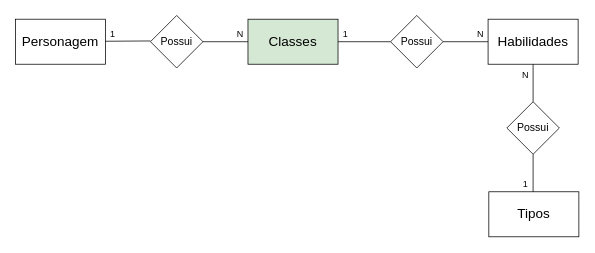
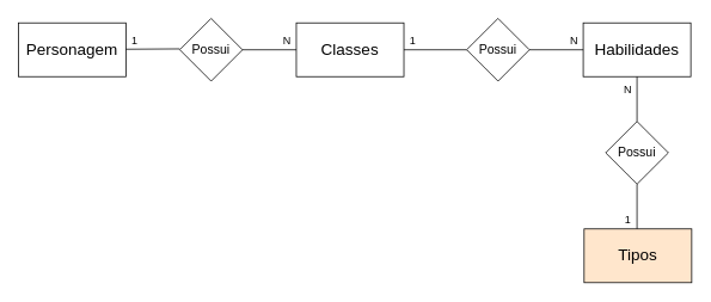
  <mxCell id="0" />
  <mxCell id="1" parent="0" />
  <mxCell id="2" value="&lt;font style=&quot;font-size: 18px&quot;&gt;Personagem&lt;/font&gt;" style="rounded=0;whiteSpace=wrap;html=1;" vertex="1" parent="1"><mxGeometry x="20" y="25" width="120" height="60" as="geometry" /></mxCell>
- <mxCell id="3" value="&lt;font style=&quot;font-size: 18px&quot;&gt;Classes&lt;/font&gt;" style="rounded=0;whiteSpace=wrap;html=1;fillColor=#d5e8d4;" vertex="1" parent="1"><mxGeometry x="330" y="25" width="120" height="60" as="geometry" /></mxCell>
+ <mxCell id="3" value="&lt;font style=&quot;font-size: 18px&quot;&gt;Classes&lt;/font&gt;" style="rounded=0;whiteSpace=wrap;html=1;" vertex="1" parent="1"><mxGeometry x="330" y="25" width="120" height="60" as="geometry" /></mxCell>
  <mxCell id="4" value="&lt;font style=&quot;font-size: 18px&quot;&gt;Habilidades&lt;/font&gt;" style="rounded=0;whiteSpace=wrap;html=1;" vertex="1" parent="1"><mxGeometry x="650" y="25" width="120" height="60" as="geometry" /></mxCell>
  <mxCell id="5" value="&lt;font style=&quot;font-size: 14px&quot;&gt;Possui&lt;/font&gt;" style="rhombus;whiteSpace=wrap;html=1;" vertex="1" parent="1"><mxGeometry x="200" y="20" width="70" height="70" as="geometry" /></mxCell>
  <mxCell id="6" value="&lt;font style=&quot;font-size: 14px&quot;&gt;Possui&lt;/font&gt;" style="rhombus;whiteSpace=wrap;html=1;" vertex="1" parent="1"><mxGeometry x="520" y="20" width="70" height="70" as="geometry" /></mxCell>
  <mxCell id="7" value="" style="endArrow=none;html=1;exitX=1;exitY=0.5;exitDx=0;exitDy=0;entryX=0;entryY=0.5;entryDx=0;entryDy=0;" edge="1" parent="1" source="5" target="3"><mxGeometry width="50" height="50" relative="1" as="geometry"><mxPoint x="390" y="135" as="sourcePoint" /><mxPoint x="440" y="85" as="targetPoint" /></mxGeometry></mxCell>
  <mxCell id="8" value="" style="endArrow=none;html=1;exitX=1;exitY=0.49;exitDx=0;exitDy=0;exitPerimeter=0;" edge="1" parent="1" source="2"><mxGeometry width="50" height="50" relative="1" as="geometry"><mxPoint x="150" y="54.41" as="sourcePoint" /><mxPoint x="200" y="54" as="targetPoint" /></mxGeometry></mxCell>
  <mxCell id="9" value="" style="endArrow=none;html=1;exitX=1;exitY=0.5;exitDx=0;exitDy=0;entryX=0;entryY=0.5;entryDx=0;entryDy=0;" edge="1" parent="1" source="3" target="6"><mxGeometry width="50" height="50" relative="1" as="geometry"><mxPoint x="510" y="135" as="sourcePoint" /><mxPoint x="560" y="85" as="targetPoint" /></mxGeometry></mxCell>
  <mxCell id="10" value="" style="endArrow=none;html=1;entryX=0;entryY=0.5;entryDx=0;entryDy=0;exitX=1;exitY=0.5;exitDx=0;exitDy=0;" edge="1" parent="1" source="6" target="4"><mxGeometry width="50" height="50" relative="1" as="geometry"><mxPoint x="510" y="135" as="sourcePoint" /><mxPoint x="560" y="85" as="targetPoint" /></mxGeometry></mxCell>
- <mxCell id="11" value="&lt;font style=&quot;font-size: 18px&quot;&gt;Tipos&lt;/font&gt;" style="rounded=0;whiteSpace=wrap;html=1;" vertex="1" parent="1"><mxGeometry x="651" y="255" width="120" height="60" as="geometry" /></mxCell>
+ <mxCell id="11" value="&lt;font style=&quot;font-size: 18px&quot;&gt;Tipos&lt;/font&gt;" style="rounded=0;whiteSpace=wrap;html=1;fillColor=#ffe6cc;" vertex="1" parent="1"><mxGeometry x="651" y="255" width="120" height="60" as="geometry" /></mxCell>
  <mxCell id="12" value="&lt;font style=&quot;font-size: 14px&quot;&gt;Possui&lt;/font&gt;" style="rhombus;whiteSpace=wrap;html=1;" vertex="1" parent="1"><mxGeometry x="675" y="135" width="70" height="70" as="geometry" /></mxCell>
  <mxCell id="13" value="" style="endArrow=none;html=1;exitX=0.5;exitY=0;exitDx=0;exitDy=0;" edge="1" parent="1" source="12"><mxGeometry width="50" height="50" relative="1" as="geometry"><mxPoint x="510" y="135" as="sourcePoint" /><mxPoint x="710" y="85" as="targetPoint" /></mxGeometry></mxCell>
  <mxCell id="14" value="" style="endArrow=none;html=1;entryX=0.5;entryY=0;entryDx=0;entryDy=0;exitX=0.5;exitY=1;exitDx=0;exitDy=0;" edge="1" parent="1" source="12"><mxGeometry width="50" height="50" relative="1" as="geometry"><mxPoint x="510" y="135" as="sourcePoint" /><mxPoint x="710" y="255" as="targetPoint" /></mxGeometry></mxCell>
  <mxCell id="15" value="1" style="text;html=1;strokeColor=none;fillColor=none;align=center;verticalAlign=middle;whiteSpace=wrap;rounded=0;" vertex="1" parent="1"><mxGeometry x="130" y="35" width="40" height="20" as="geometry" /></mxCell>
  <mxCell id="16" value="N" style="text;html=1;strokeColor=none;fillColor=none;align=center;verticalAlign=middle;whiteSpace=wrap;rounded=0;" vertex="1" parent="1"><mxGeometry x="620" y="35" width="40" height="20" as="geometry" /></mxCell>
  <mxCell id="17" value="1" style="text;html=1;strokeColor=none;fillColor=none;align=center;verticalAlign=middle;whiteSpace=wrap;rounded=0;" vertex="1" parent="1"><mxGeometry x="440" y="35" width="40" height="20" as="geometry" /></mxCell>
  <mxCell id="18" value="N" style="text;html=1;strokeColor=none;fillColor=none;align=center;verticalAlign=middle;whiteSpace=wrap;rounded=0;" vertex="1" parent="1"><mxGeometry x="300" y="35" width="40" height="20" as="geometry" /></mxCell>
  <mxCell id="19" value="N" style="text;html=1;strokeColor=none;fillColor=none;align=center;verticalAlign=middle;whiteSpace=wrap;rounded=0;" vertex="1" parent="1"><mxGeometry x="680" y="90" width="40" height="20" as="geometry" /></mxCell>
  <mxCell id="20" value="1" style="text;html=1;strokeColor=none;fillColor=none;align=center;verticalAlign=middle;whiteSpace=wrap;rounded=0;" vertex="1" parent="1"><mxGeometry x="680" y="235" width="40" height="20" as="geometry" /></mxCell>
